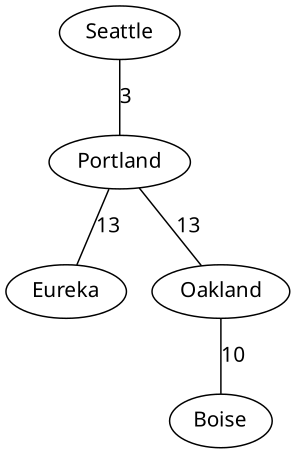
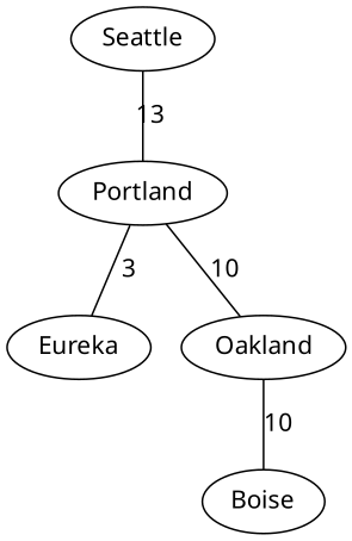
  graph {
    fontname="Noto Sans"
    node [fontname="Noto Sans"]
    edge [fontname="Noto Sans"]
    Seattle
    Portland
    Eureka
    Oakland
    Boise
-   Seattle -- Portland [label=3]
-   Portland -- Eureka [label=13]
-   Portland -- Oakland [label=13]
+   Seattle -- Portland [label=13]
+   Portland -- Eureka [label=3]
+   Portland -- Oakland [label=10]
    Oakland -- Boise [label=10]
  }
